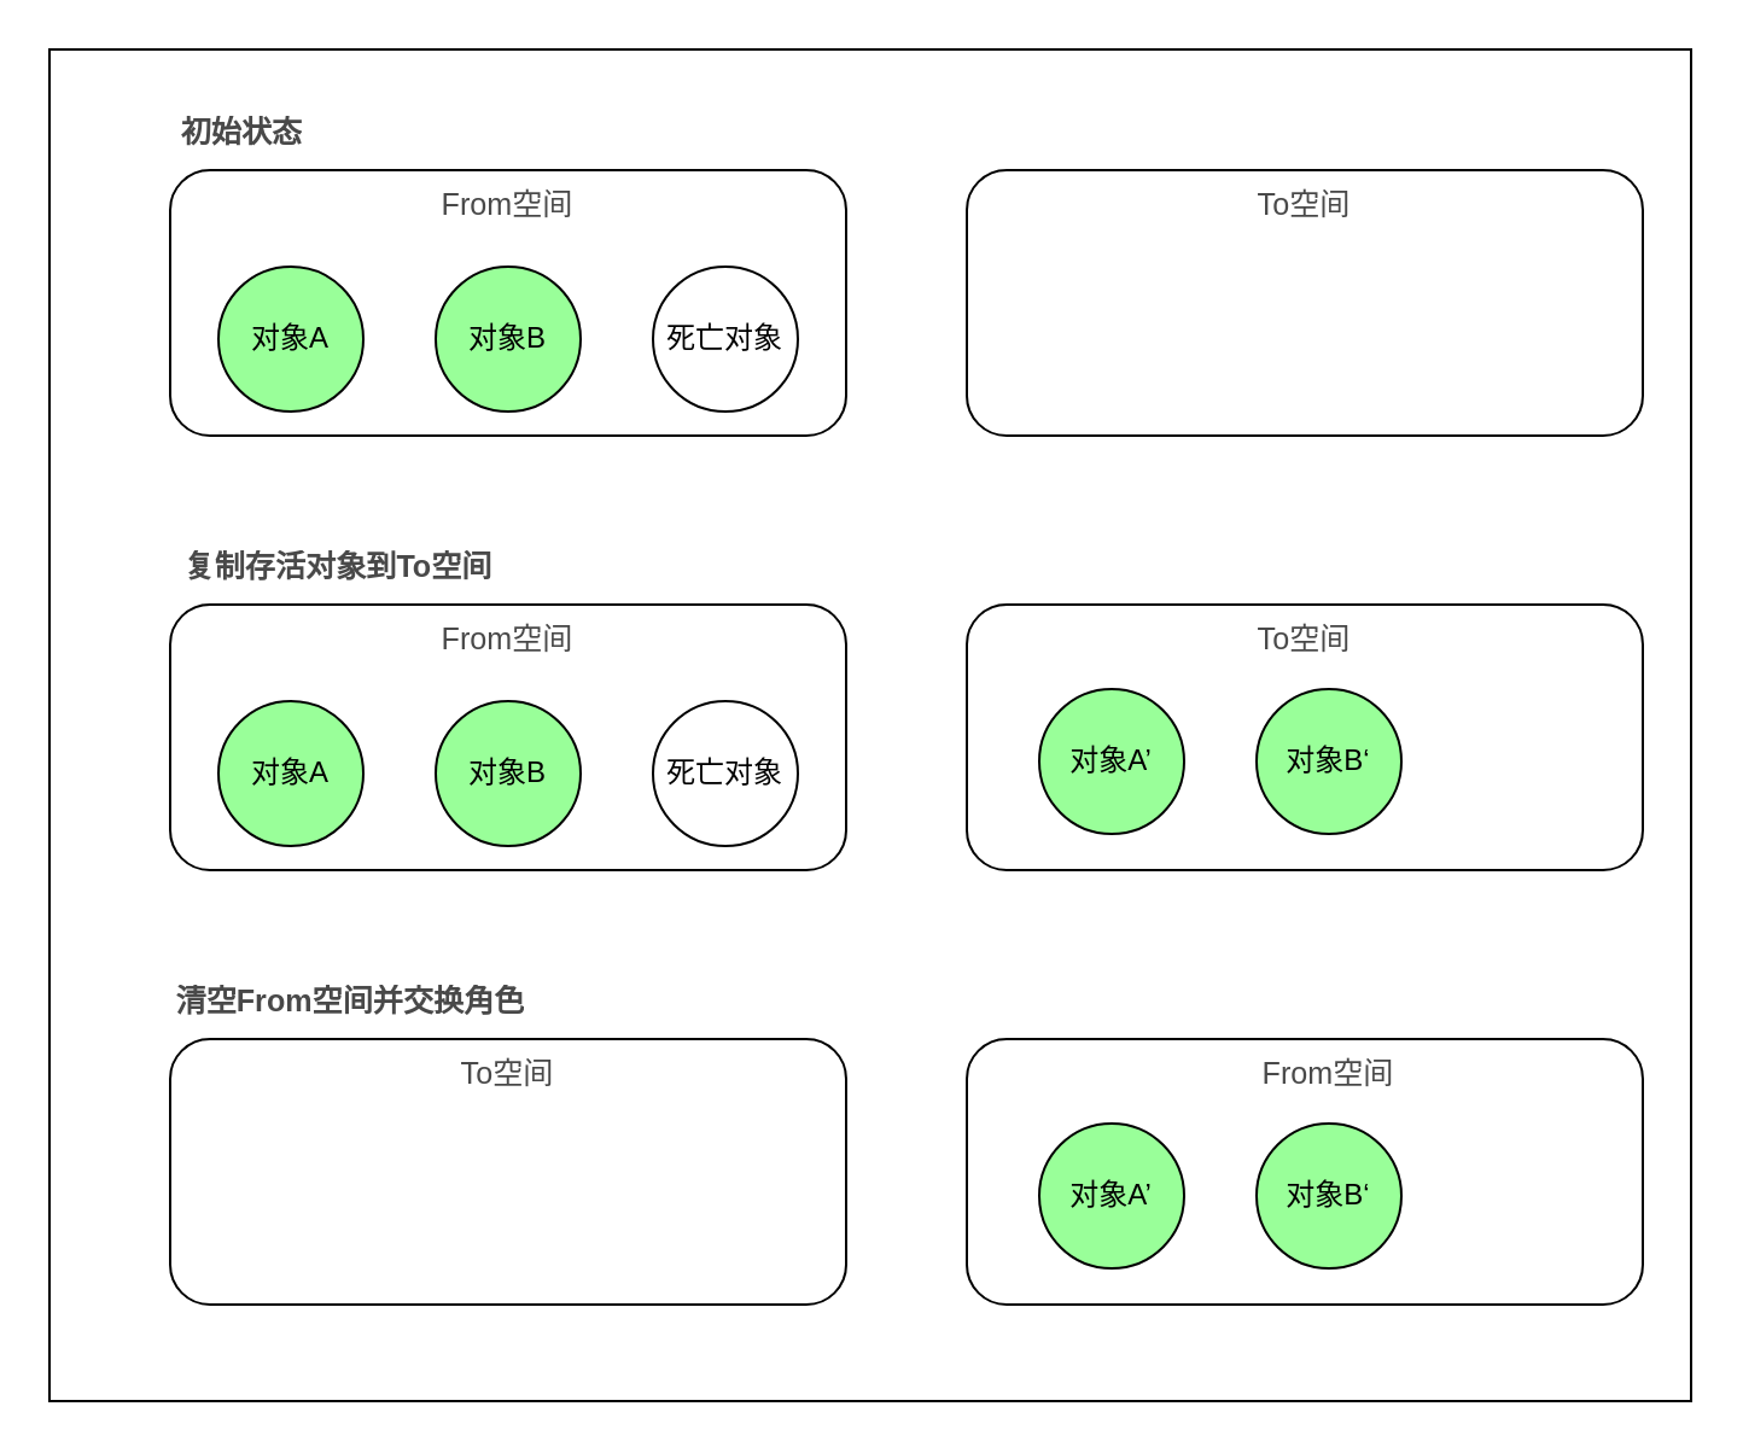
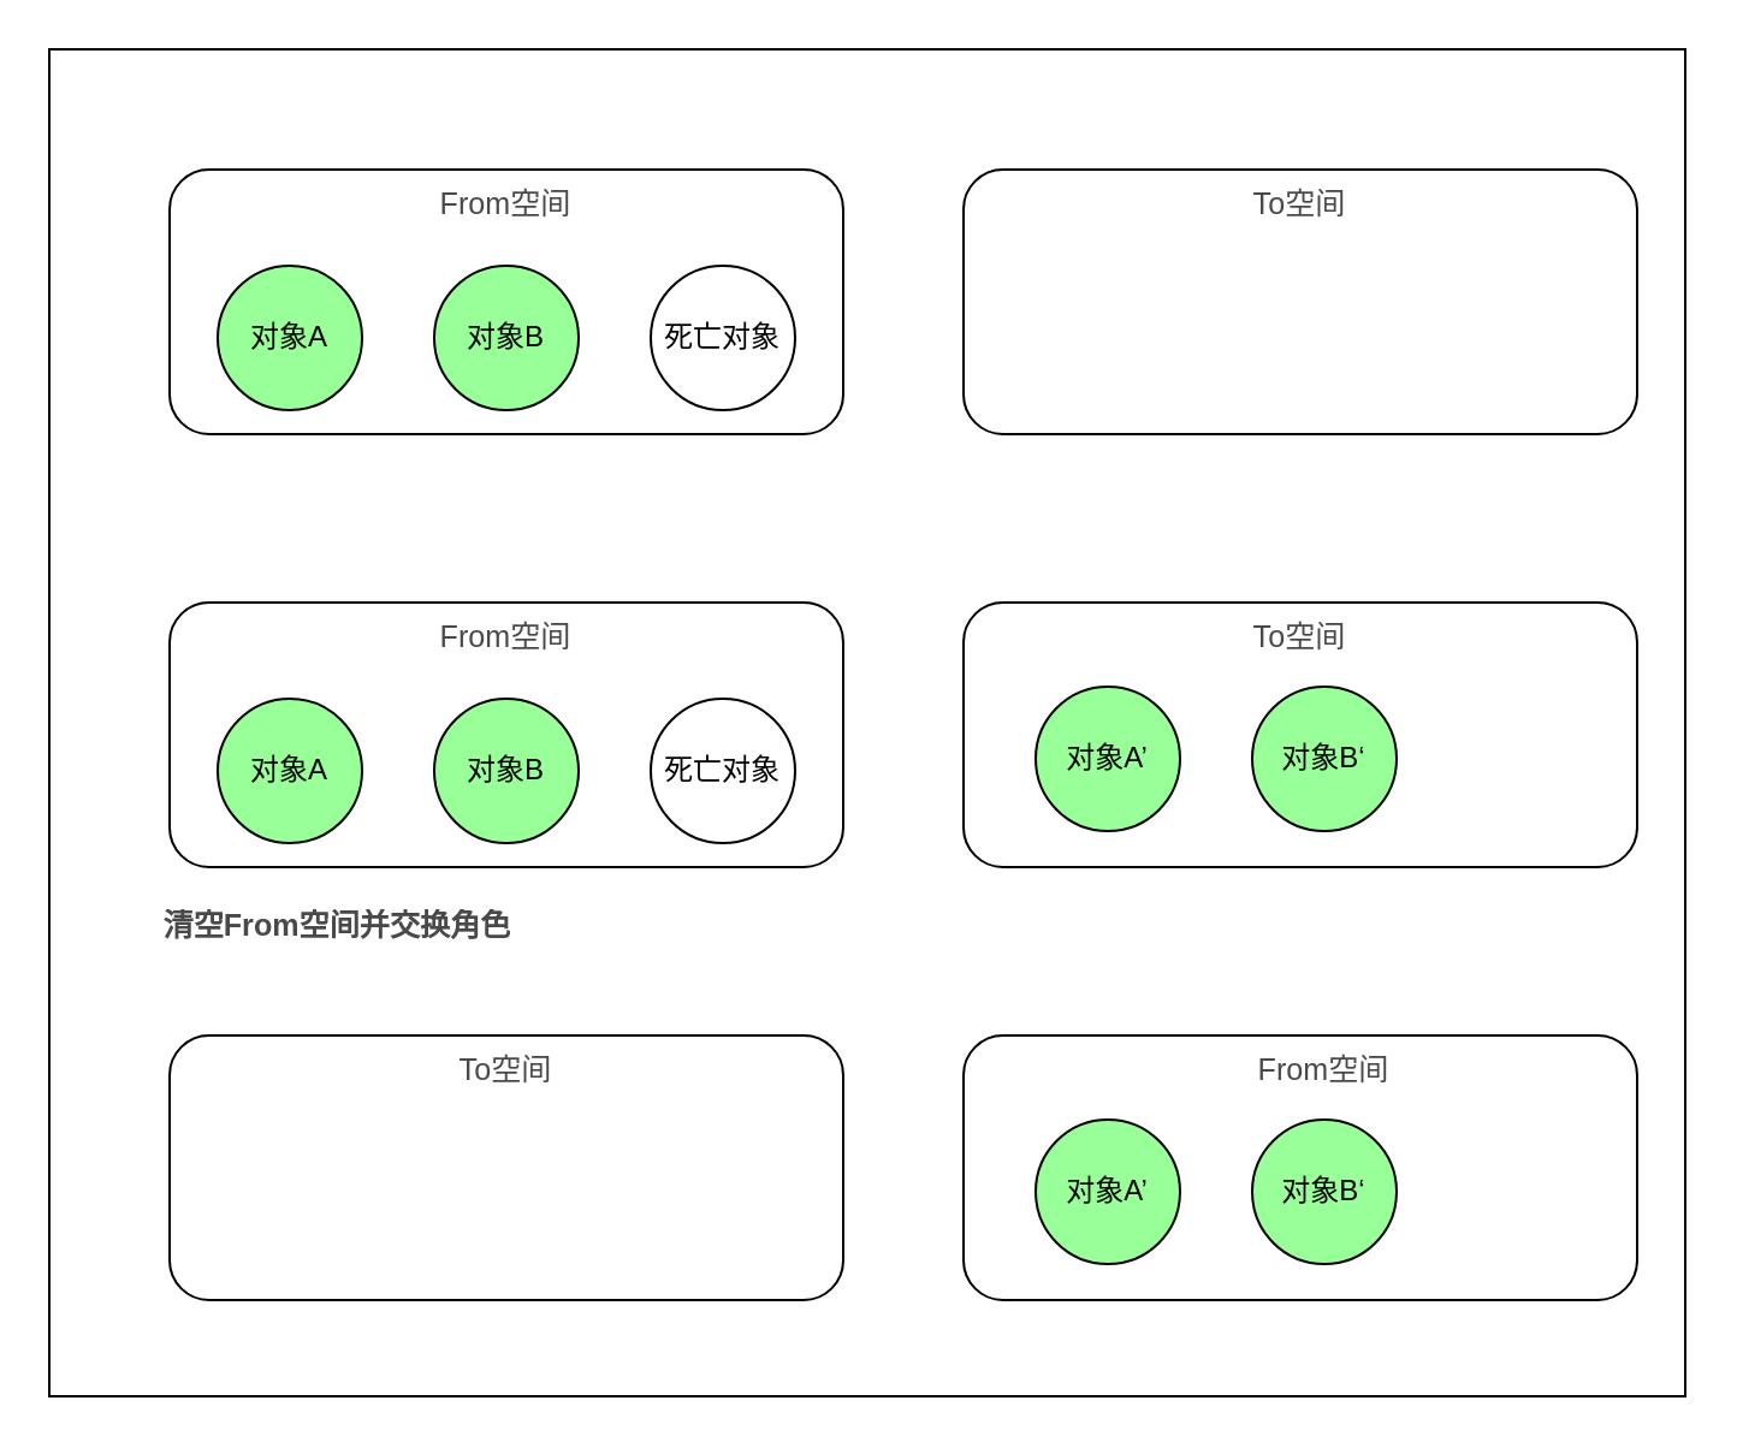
  <mxCell id="0" />
  <mxCell id="1" parent="0" />
  <mxCell id="2" value="" style="rounded=0;whiteSpace=wrap;html=1;" vertex="1" parent="1"><mxGeometry x="20" y="20" width="680" height="560" as="geometry" /></mxCell>
- <mxCell id="3" value="&lt;pre style=&quot;font-family: var(--ds-font-family-code); overflow: auto; padding: calc(var(--ds-md-zoom)*8px)calc(var(--ds-md-zoom)*12px); text-wrap: wrap; word-break: break-all; color: rgb(73, 73, 73); font-size: 12.573px; text-align: start; margin-top: 0px !important; margin-bottom: 0px !important;&quot;&gt;&lt;b&gt;初始状态&lt;/b&gt;&lt;/pre&gt;" style="text;strokeColor=none;align=center;fillColor=none;html=1;verticalAlign=middle;whiteSpace=wrap;rounded=0;" vertex="1" parent="1"><mxGeometry x="70" y="40" width="60" height="30" as="geometry" /></mxCell>
- <mxCell id="4" value="&lt;pre style=&quot;font-family: var(--ds-font-family-code); overflow: auto; padding: calc(var(--ds-md-zoom)*8px)calc(var(--ds-md-zoom)*12px); text-wrap: wrap; word-break: break-all; color: rgb(73, 73, 73); font-size: 12.573px; text-align: start; margin-top: 0px !important; margin-bottom: 0px !important;&quot;&gt;&lt;b&gt;复制存活对象到To空间&lt;/b&gt;&lt;/pre&gt;" style="text;strokeColor=none;align=center;fillColor=none;html=1;verticalAlign=middle;whiteSpace=wrap;rounded=0;" vertex="1" parent="1"><mxGeometry x="70" y="220" width="140" height="30" as="geometry" /></mxCell>
  <mxCell id="5" value="" style="group" vertex="1" connectable="0" parent="1"><mxGeometry x="70" y="250" width="610" height="110" as="geometry" /></mxCell>
  <mxCell id="6" value="" style="rounded=1;whiteSpace=wrap;html=1;" vertex="1" parent="5"><mxGeometry width="280" height="110" as="geometry" /></mxCell>
  <mxCell id="7" value="" style="ellipse;whiteSpace=wrap;html=1;aspect=fixed;fillColor=#99FF99;" vertex="1" parent="5"><mxGeometry x="20" y="40" width="60" height="60" as="geometry" /></mxCell>
  <mxCell id="8" value="&lt;span style=&quot;color: rgba(0, 0, 0, 0); font-family: monospace; font-size: 0px; text-align: start; text-wrap: nowrap;&quot;&gt;%3CmxGraphModel%3E%3Croot%3E%3CmxCell%20id%3D%220%22%2F%3E%3CmxCell%20id%3D%221%22%20parent%3D%220%22%2F%3E%3CmxCell%20id%3D%222%22%20value%3D%22%E5%AF%B9%E8%B1%A1A%22%20style%3D%22text%3BstrokeColor%3Dnone%3Balign%3Dcenter%3BfillColor%3Dnone%3Bhtml%3D1%3BverticalAlign%3Dmiddle%3BwhiteSpace%3Dwrap%3Brounded%3D0%3B%22%20vertex%3D%221%22%20parent%3D%221%22%3E%3CmxGeometry%20x%3D%22120%22%20y%3D%22315%22%20width%3D%2260%22%20height%3D%2230%22%20as%3D%22geometry%22%2F%3E%3C%2FmxCell%3E%3C%2Froot%3E%3C%2FmxGraphModel%3E&lt;/span&gt;" style="ellipse;whiteSpace=wrap;html=1;aspect=fixed;fillColor=#99FF99;" vertex="1" parent="5"><mxGeometry x="110" y="40" width="60" height="60" as="geometry" /></mxCell>
  <mxCell id="9" value="" style="ellipse;whiteSpace=wrap;html=1;aspect=fixed;" vertex="1" parent="5"><mxGeometry x="200" y="40" width="60" height="60" as="geometry" /></mxCell>
  <mxCell id="10" value="" style="rounded=1;whiteSpace=wrap;html=1;" vertex="1" parent="5"><mxGeometry x="330" width="280" height="110" as="geometry" /></mxCell>
  <mxCell id="11" value="对象A" style="text;strokeColor=none;align=center;fillColor=none;html=1;verticalAlign=middle;whiteSpace=wrap;rounded=0;" vertex="1" parent="5"><mxGeometry x="20" y="55" width="60" height="30" as="geometry" /></mxCell>
  <mxCell id="12" value="对象B" style="text;strokeColor=none;align=center;fillColor=none;html=1;verticalAlign=middle;whiteSpace=wrap;rounded=0;" vertex="1" parent="5"><mxGeometry x="110" y="55" width="60" height="30" as="geometry" /></mxCell>
  <mxCell id="13" value="死亡对象" style="text;strokeColor=none;align=center;fillColor=none;html=1;verticalAlign=middle;whiteSpace=wrap;rounded=0;" vertex="1" parent="5"><mxGeometry x="200" y="55" width="60" height="30" as="geometry" /></mxCell>
  <mxCell id="14" value="&lt;pre style=&quot;font-family: var(--ds-font-family-code); overflow: auto; padding: calc(var(--ds-md-zoom)*8px)calc(var(--ds-md-zoom)*12px); text-wrap: wrap; word-break: break-all; color: rgb(73, 73, 73); font-size: 12.573px; text-align: start; margin-top: 0px !important; margin-bottom: 0px !important;&quot;&gt;From空间&lt;/pre&gt;" style="text;strokeColor=none;align=center;fillColor=none;html=1;verticalAlign=middle;whiteSpace=wrap;rounded=0;" vertex="1" parent="5"><mxGeometry x="110" width="60" height="30" as="geometry" /></mxCell>
  <mxCell id="15" value="&lt;pre style=&quot;font-family: var(--ds-font-family-code); overflow: auto; padding: calc(var(--ds-md-zoom)*8px)calc(var(--ds-md-zoom)*12px); text-wrap: wrap; word-break: break-all; color: rgb(73, 73, 73); font-size: 12.573px; text-align: start; margin-top: 0px !important; margin-bottom: 0px !important;&quot;&gt;&lt;pre style=&quot;font-family: var(--ds-font-family-code); overflow: auto; padding: calc(var(--ds-md-zoom)*8px)calc(var(--ds-md-zoom)*12px); text-wrap: wrap; word-break: break-all; margin-top: 0px !important; margin-bottom: 0px !important;&quot;&gt;To空间&lt;/pre&gt;&lt;/pre&gt;" style="text;strokeColor=none;align=center;fillColor=none;html=1;verticalAlign=middle;whiteSpace=wrap;rounded=0;" vertex="1" parent="5"><mxGeometry x="440" width="60" height="30" as="geometry" /></mxCell>
  <mxCell id="16" value="" style="ellipse;whiteSpace=wrap;html=1;aspect=fixed;fillColor=#99FF99;" vertex="1" parent="5"><mxGeometry x="360" y="35" width="60" height="60" as="geometry" /></mxCell>
  <mxCell id="17" value="" style="ellipse;whiteSpace=wrap;html=1;aspect=fixed;fillColor=#99FF99;" vertex="1" parent="5"><mxGeometry x="450" y="35" width="60" height="60" as="geometry" /></mxCell>
  <mxCell id="18" value="对象A’" style="text;strokeColor=none;align=center;fillColor=none;html=1;verticalAlign=middle;whiteSpace=wrap;rounded=0;" vertex="1" parent="5"><mxGeometry x="360" y="50" width="60" height="30" as="geometry" /></mxCell>
  <mxCell id="19" value="对象B‘" style="text;strokeColor=none;align=center;fillColor=none;html=1;verticalAlign=middle;whiteSpace=wrap;rounded=0;" vertex="1" parent="5"><mxGeometry x="450" y="50" width="60" height="30" as="geometry" /></mxCell>
- <mxCell id="20" value="&lt;pre style=&quot;font-family: var(--ds-font-family-code); overflow: auto; padding: calc(var(--ds-md-zoom)*8px)calc(var(--ds-md-zoom)*12px); text-wrap: wrap; word-break: break-all; color: rgb(73, 73, 73); font-size: 12.573px; text-align: start; margin-top: 0px !important; margin-bottom: 0px !important;&quot;&gt;&lt;b&gt;清空From空间并交换角色&lt;/b&gt;&lt;/pre&gt;" style="text;strokeColor=none;align=center;fillColor=none;html=1;verticalAlign=middle;whiteSpace=wrap;rounded=0;" vertex="1" parent="1"><mxGeometry x="70" y="400" width="150" height="30" as="geometry" /></mxCell>
+ <mxCell id="20" value="&lt;pre style=&quot;font-family: var(--ds-font-family-code); overflow: auto; padding: calc(var(--ds-md-zoom)*8px)calc(var(--ds-md-zoom)*12px); text-wrap: wrap; word-break: break-all; color: rgb(73, 73, 73); font-size: 12.573px; text-align: start; margin-top: 0px !important; margin-bottom: 0px !important;&quot;&gt;&lt;b&gt;清空From空间并交换角色&lt;/b&gt;&lt;/pre&gt;" style="text;strokeColor=none;align=center;fillColor=none;html=1;verticalAlign=middle;whiteSpace=wrap;rounded=0;" vertex="1" parent="1"><mxGeometry x="65" y="370" width="150" height="30" as="geometry" /></mxCell>
  <mxCell id="21" value="" style="group" vertex="1" connectable="0" parent="1"><mxGeometry x="70" y="430" width="610" height="110" as="geometry" /></mxCell>
  <mxCell id="22" value="" style="rounded=1;whiteSpace=wrap;html=1;" vertex="1" parent="21"><mxGeometry width="280" height="110" as="geometry" /></mxCell>
  <mxCell id="23" value="" style="rounded=1;whiteSpace=wrap;html=1;" vertex="1" parent="21"><mxGeometry x="330" width="280" height="110" as="geometry" /></mxCell>
  <mxCell id="24" value="&lt;pre style=&quot;font-family: var(--ds-font-family-code); overflow: auto; padding: calc(var(--ds-md-zoom)*8px)calc(var(--ds-md-zoom)*12px); text-wrap: wrap; word-break: break-all; color: rgb(73, 73, 73); font-size: 12.573px; text-align: start; margin-top: 0px !important; margin-bottom: 0px !important;&quot;&gt;From空间&lt;/pre&gt;" style="text;strokeColor=none;align=center;fillColor=none;html=1;verticalAlign=middle;whiteSpace=wrap;rounded=0;" vertex="1" parent="21"><mxGeometry x="450" width="60" height="30" as="geometry" /></mxCell>
  <mxCell id="25" value="&lt;pre style=&quot;font-family: var(--ds-font-family-code); overflow: auto; padding: calc(var(--ds-md-zoom)*8px)calc(var(--ds-md-zoom)*12px); text-wrap: wrap; word-break: break-all; color: rgb(73, 73, 73); font-size: 12.573px; text-align: start; margin-top: 0px !important; margin-bottom: 0px !important;&quot;&gt;&lt;pre style=&quot;font-family: var(--ds-font-family-code); overflow: auto; padding: calc(var(--ds-md-zoom)*8px)calc(var(--ds-md-zoom)*12px); text-wrap: wrap; word-break: break-all; margin-top: 0px !important; margin-bottom: 0px !important;&quot;&gt;To空间&lt;/pre&gt;&lt;/pre&gt;" style="text;strokeColor=none;align=center;fillColor=none;html=1;verticalAlign=middle;whiteSpace=wrap;rounded=0;" vertex="1" parent="21"><mxGeometry x="110" width="60" height="30" as="geometry" /></mxCell>
  <mxCell id="26" value="" style="ellipse;whiteSpace=wrap;html=1;aspect=fixed;fillColor=#99FF99;" vertex="1" parent="21"><mxGeometry x="360" y="35" width="60" height="60" as="geometry" /></mxCell>
  <mxCell id="27" value="" style="ellipse;whiteSpace=wrap;html=1;aspect=fixed;fillColor=#99FF99;" vertex="1" parent="21"><mxGeometry x="450" y="35" width="60" height="60" as="geometry" /></mxCell>
  <mxCell id="28" value="对象A’" style="text;strokeColor=none;align=center;fillColor=none;html=1;verticalAlign=middle;whiteSpace=wrap;rounded=0;" vertex="1" parent="21"><mxGeometry x="360" y="50" width="60" height="30" as="geometry" /></mxCell>
  <mxCell id="29" value="对象B‘" style="text;strokeColor=none;align=center;fillColor=none;html=1;verticalAlign=middle;whiteSpace=wrap;rounded=0;" vertex="1" parent="21"><mxGeometry x="450" y="50" width="60" height="30" as="geometry" /></mxCell>
  <mxCell id="30" value="" style="group" vertex="1" connectable="0" parent="1"><mxGeometry x="70" y="70" width="610" height="110" as="geometry" /></mxCell>
  <mxCell id="31" value="" style="rounded=1;whiteSpace=wrap;html=1;" vertex="1" parent="30"><mxGeometry width="280" height="110" as="geometry" /></mxCell>
  <mxCell id="32" value="&lt;pre style=&quot;font-family: var(--ds-font-family-code); overflow: auto; padding: calc(var(--ds-md-zoom)*8px)calc(var(--ds-md-zoom)*12px); text-wrap: wrap; word-break: break-all; color: rgb(73, 73, 73); font-size: 12.573px; text-align: start; margin-top: 0px !important; margin-bottom: 0px !important;&quot;&gt;From空间&lt;/pre&gt;" style="text;strokeColor=none;align=center;fillColor=none;html=1;verticalAlign=middle;whiteSpace=wrap;rounded=0;" vertex="1" parent="30"><mxGeometry x="110" width="60" height="30" as="geometry" /></mxCell>
  <mxCell id="33" value="" style="rounded=1;whiteSpace=wrap;html=1;" vertex="1" parent="30"><mxGeometry x="330" width="280" height="110" as="geometry" /></mxCell>
  <mxCell id="34" value="&lt;pre style=&quot;font-family: var(--ds-font-family-code); overflow: auto; padding: calc(var(--ds-md-zoom)*8px)calc(var(--ds-md-zoom)*12px); text-wrap: wrap; word-break: break-all; color: rgb(73, 73, 73); font-size: 12.573px; text-align: start; margin-top: 0px !important; margin-bottom: 0px !important;&quot;&gt;&lt;pre style=&quot;font-family: var(--ds-font-family-code); overflow: auto; padding: calc(var(--ds-md-zoom)*8px)calc(var(--ds-md-zoom)*12px); text-wrap: wrap; word-break: break-all; margin-top: 0px !important; margin-bottom: 0px !important;&quot;&gt;To空间&lt;/pre&gt;&lt;/pre&gt;" style="text;strokeColor=none;align=center;fillColor=none;html=1;verticalAlign=middle;whiteSpace=wrap;rounded=0;" vertex="1" parent="30"><mxGeometry x="440" width="60" height="30" as="geometry" /></mxCell>
  <mxCell id="35" value="" style="ellipse;whiteSpace=wrap;html=1;aspect=fixed;fillColor=#99FF99;" vertex="1" parent="30"><mxGeometry x="20" y="40" width="60" height="60" as="geometry" /></mxCell>
  <mxCell id="36" value="&lt;span style=&quot;color: rgba(0, 0, 0, 0); font-family: monospace; font-size: 0px; text-align: start; text-wrap: nowrap;&quot;&gt;%3CmxGraphModel%3E%3Croot%3E%3CmxCell%20id%3D%220%22%2F%3E%3CmxCell%20id%3D%221%22%20parent%3D%220%22%2F%3E%3CmxCell%20id%3D%222%22%20value%3D%22%E5%AF%B9%E8%B1%A1A%22%20style%3D%22text%3BstrokeColor%3Dnone%3Balign%3Dcenter%3BfillColor%3Dnone%3Bhtml%3D1%3BverticalAlign%3Dmiddle%3BwhiteSpace%3Dwrap%3Brounded%3D0%3B%22%20vertex%3D%221%22%20parent%3D%221%22%3E%3CmxGeometry%20x%3D%22120%22%20y%3D%22315%22%20width%3D%2260%22%20height%3D%2230%22%20as%3D%22geometry%22%2F%3E%3C%2FmxCell%3E%3C%2Froot%3E%3C%2FmxGraphModel%3E&lt;/span&gt;" style="ellipse;whiteSpace=wrap;html=1;aspect=fixed;fillColor=#99FF99;" vertex="1" parent="30"><mxGeometry x="110" y="40" width="60" height="60" as="geometry" /></mxCell>
  <mxCell id="37" value="" style="ellipse;whiteSpace=wrap;html=1;aspect=fixed;" vertex="1" parent="30"><mxGeometry x="200" y="40" width="60" height="60" as="geometry" /></mxCell>
  <mxCell id="38" value="对象A" style="text;strokeColor=none;align=center;fillColor=none;html=1;verticalAlign=middle;whiteSpace=wrap;rounded=0;" vertex="1" parent="30"><mxGeometry x="20" y="55" width="60" height="30" as="geometry" /></mxCell>
  <mxCell id="39" value="对象B" style="text;strokeColor=none;align=center;fillColor=none;html=1;verticalAlign=middle;whiteSpace=wrap;rounded=0;" vertex="1" parent="30"><mxGeometry x="110" y="55" width="60" height="30" as="geometry" /></mxCell>
  <mxCell id="40" value="死亡对象" style="text;strokeColor=none;align=center;fillColor=none;html=1;verticalAlign=middle;whiteSpace=wrap;rounded=0;" vertex="1" parent="30"><mxGeometry x="200" y="55" width="60" height="30" as="geometry" /></mxCell>
